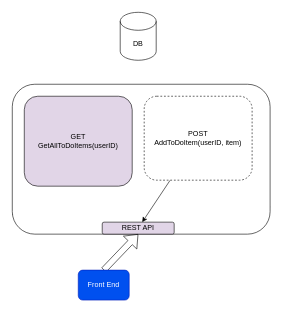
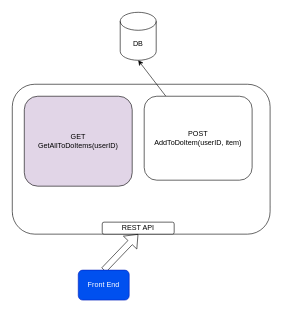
  <mxCell id="0" />
  <mxCell id="1" parent="0" />
  <mxCell id="2" style="edgeStyle=none;html=1;entryX=0.5;entryY=1;entryDx=0;entryDy=0;" edge="1" parent="1" source="4" target="11"><mxGeometry relative="1" as="geometry" /></mxCell>
  <mxCell id="3" style="edgeStyle=none;html=1;entryX=0.5;entryY=1;entryDx=0;entryDy=0;" edge="1" parent="1" source="4" target="9"><mxGeometry relative="1" as="geometry" /></mxCell>
  <mxCell id="4" value="" style="rounded=1;whiteSpace=wrap;html=1;" vertex="1" parent="1"><mxGeometry x="20" y="140" width="430" height="250" as="geometry" /></mxCell>
  <mxCell id="5" value="DB" style="shape=cylinder3;whiteSpace=wrap;html=1;boundedLbl=1;backgroundOutline=1;size=15;" vertex="1" parent="1"><mxGeometry x="200" y="20" width="60" height="80" as="geometry" /></mxCell>
- <mxCell id="6" value="REST API" style="rounded=1;whiteSpace=wrap;html=1;fillColor=#e1d5e7;" vertex="1" parent="1"><mxGeometry x="170" y="370" width="120" height="20" as="geometry" /></mxCell>
+ <mxCell id="6" value="REST API" style="rounded=1;whiteSpace=wrap;html=1;" vertex="1" parent="1"><mxGeometry x="170" y="370" width="120" height="20" as="geometry" /></mxCell>
  <mxCell id="7" value="" style="shape=flexArrow;endArrow=classic;html=1;exitX=0.5;exitY=0;exitDx=0;exitDy=0;" edge="1" parent="1" source="8"><mxGeometry width="50" height="50" relative="1" as="geometry"><mxPoint x="180" y="440" as="sourcePoint" /><mxPoint x="230" y="390" as="targetPoint" /></mxGeometry></mxCell>
  <mxCell id="8" value="Front End" style="rounded=1;whiteSpace=wrap;html=1;fillColor=#0050ef;fontColor=#ffffff;strokeColor=#001DBC;" vertex="1" parent="1"><mxGeometry x="130" y="450" width="85" height="50" as="geometry" /></mxCell>
  <mxCell id="9" value="GET&lt;br&gt;GetAllToDoItems(userID)" style="rounded=1;whiteSpace=wrap;html=1;fillColor=#e1d5e7;" vertex="1" parent="1"><mxGeometry x="40" y="160" width="180" height="150" as="geometry" /></mxCell>
- <mxCell id="10" style="edgeStyle=none;html=1;" edge="1" parent="1" source="11" target="6"><mxGeometry relative="1" as="geometry" /></mxCell>
- <mxCell id="11" value="POST&lt;br&gt;AddToDoItem(userID, item)" style="rounded=1;whiteSpace=wrap;html=1;dashed=1;" vertex="1" parent="1"><mxGeometry x="240" y="160" width="180" height="140" as="geometry" /></mxCell>
+ <mxCell id="10" style="edgeStyle=none;html=1;entryX=0.5;entryY=1;entryDx=0;entryDy=0;entryPerimeter=0;" edge="1" parent="1" source="11" target="5"><mxGeometry relative="1" as="geometry" /></mxCell>
+ <mxCell id="11" value="POST&lt;br&gt;AddToDoItem(userID, item)" style="rounded=1;whiteSpace=wrap;html=1;" vertex="1" parent="1"><mxGeometry x="240" y="160" width="180" height="140" as="geometry" /></mxCell>
